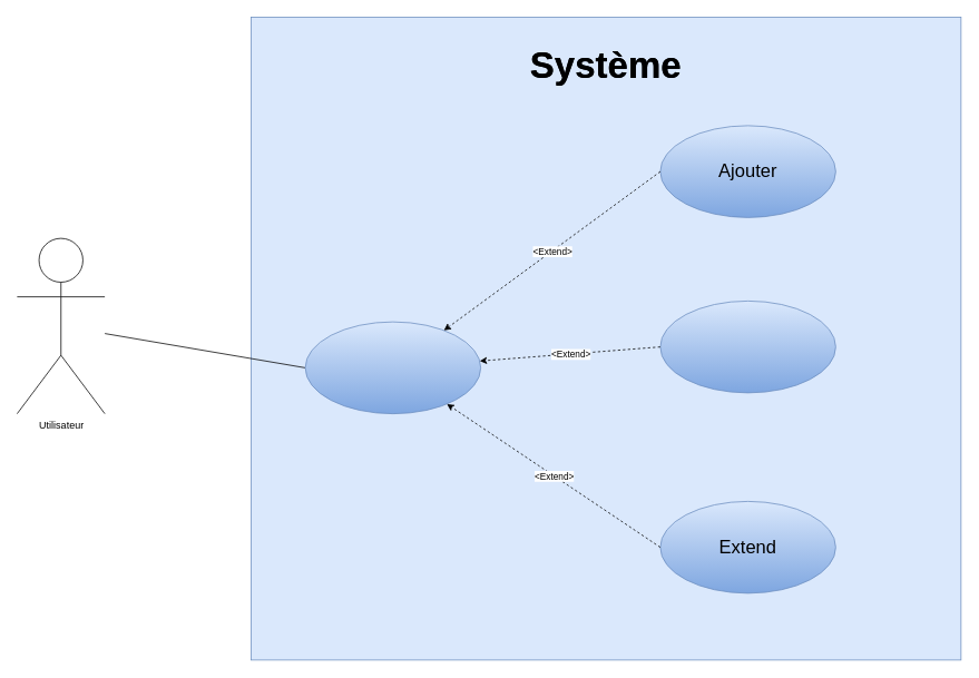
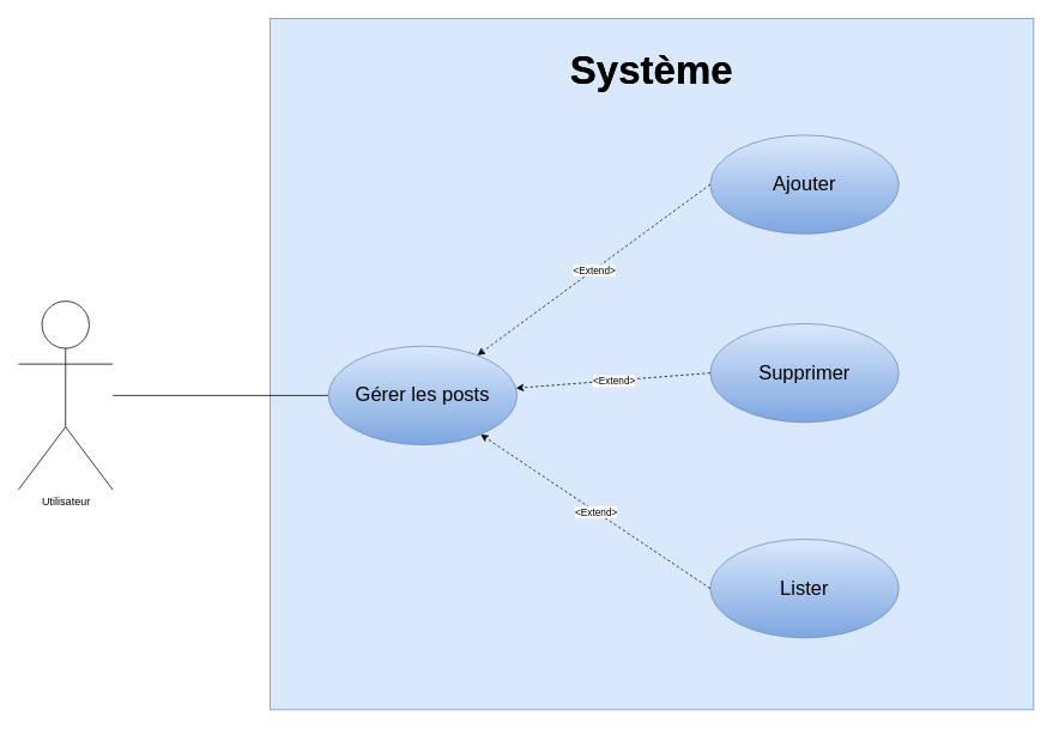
  <mxCell id="0" />
  <mxCell id="1" parent="0" />
  <mxCell id="2" value="" style="whiteSpace=wrap;html=1;fillColor=#dae8fc;strokeColor=#6c8ebf;" vertex="1" parent="1"><mxGeometry x="300" y="20" width="850" height="770" as="geometry" /></mxCell>
  <mxCell id="3" value="&lt;font size=&quot;1&quot; style=&quot;&quot;&gt;&lt;b style=&quot;font-size: 44px;&quot;&gt;Système&lt;/b&gt;&lt;/font&gt;" style="text;html=1;strokeColor=none;fillColor=none;align=center;verticalAlign=middle;whiteSpace=wrap;rounded=0;" vertex="1" parent="1"><mxGeometry x="595" y="48" width="260" height="60" as="geometry" /></mxCell>
  <mxCell id="4" style="edgeStyle=none;rounded=0;orthogonalLoop=1;jettySize=auto;html=1;entryX=0;entryY=0.5;entryDx=0;entryDy=0;endArrow=none;endFill=0;" edge="1" parent="1" source="5" target="7"><mxGeometry relative="1" as="geometry" /></mxCell>
- <mxCell id="5" value="Utilisateur" style="shape=umlActor;verticalLabelPosition=bottom;verticalAlign=top;html=1;outlineConnect=0;" vertex="1" parent="1"><mxGeometry x="20" y="285" width="105" height="210" as="geometry" /></mxCell>
+ <mxCell id="5" value="Utilisateur" style="shape=umlActor;verticalLabelPosition=bottom;verticalAlign=top;html=1;outlineConnect=0;" vertex="1" parent="1"><mxGeometry x="20" y="335" width="105" height="210" as="geometry" /></mxCell>
  <mxCell id="6" value="&lt;font size=&quot;1&quot; style=&quot;&quot;&gt;&lt;b style=&quot;font-size: 44px;&quot;&gt;Système&lt;/b&gt;&lt;/font&gt;" style="text;html=1;strokeColor=none;fillColor=none;align=center;verticalAlign=middle;whiteSpace=wrap;rounded=0;" vertex="1" parent="1"><mxGeometry x="595" y="48" width="260" height="60" as="geometry" /></mxCell>
  <mxCell id="7" value="" style="ellipse;whiteSpace=wrap;html=1;fillColor=#dae8fc;gradientColor=#7ea6e0;strokeColor=#6c8ebf;" vertex="1" parent="1"><mxGeometry x="365" y="385" width="210" height="110" as="geometry" /></mxCell>
+ <mxCell id="8" value="&lt;font style=&quot;font-size: 22px;&quot;&gt;Gérer les posts&lt;/font&gt;" style="text;html=1;strokeColor=none;fillColor=none;align=center;verticalAlign=middle;whiteSpace=wrap;rounded=0;" vertex="1" parent="1"><mxGeometry x="385" y="425" width="170" height="30" as="geometry" /></mxCell>
  <mxCell id="9" value="" style="ellipse;whiteSpace=wrap;html=1;fillColor=#dae8fc;gradientColor=#7ea6e0;strokeColor=#6c8ebf;" vertex="1" parent="1"><mxGeometry x="790" y="150" width="210" height="110" as="geometry" /></mxCell>
  <mxCell id="10" value="&lt;font style=&quot;font-size: 22px;&quot;&gt;Ajouter&lt;/font&gt;&lt;span style=&quot;color: rgba(0, 0, 0, 0); font-family: monospace; font-size: 0px; text-align: start;&quot;&gt;%3CmxGraphModel%3E%3Croot%3E%3CmxCell%20id%3D%220%22%2F%3E%3CmxCell%20id%3D%221%22%20parent%3D%220%22%2F%3E%3CmxCell%20id%3D%222%22%20value%3D%22%22%20style%3D%22ellipse%3BwhiteSpace%3Dwrap%3Bhtml%3D1%3BfillColor%3D%23dae8fc%3BgradientColor%3D%237ea6e0%3BstrokeColor%3D%236c8ebf%3B%22%20vertex%3D%221%22%20parent%3D%221%22%3E%3CmxGeometry%20x%3D%22585%22%20y%3D%22-335%22%20width%3D%22210%22%20height%3D%22110%22%20as%3D%22geometry%22%2F%3E%3C%2FmxCell%3E%3CmxCell%20id%3D%223%22%20value%3D%22%26lt%3Bfont%20style%3D%26quot%3Bfont-size%3A%2022px%3B%26quot%3B%26gt%3BG%C3%A9rer%20les%20posts%26lt%3B%2Ffont%26gt%3B%22%20style%3D%22text%3Bhtml%3D1%3BstrokeColor%3Dnone%3BfillColor%3Dnone%3Balign%3Dcenter%3BverticalAlign%3Dmiddle%3BwhiteSpace%3Dwrap%3Brounded%3D0%3B%22%20vertex%3D%221%22%20parent%3D%221%22%3E%3CmxGeometry%20x%3D%22605%22%20y%3D%22-295%22%20width%3D%22170%22%20height%3D%2230%22%20as%3D%22geometry%22%2F%3E%3C%2FmxCell%3E%3C%2Froot%3E%3C%2FmxGraphModel%3E&lt;/span&gt;" style="text;html=1;strokeColor=none;fillColor=none;align=center;verticalAlign=middle;whiteSpace=wrap;rounded=0;" vertex="1" parent="1"><mxGeometry x="810" y="190" width="170" height="30" as="geometry" /></mxCell>
  <mxCell id="11" value="" style="ellipse;whiteSpace=wrap;html=1;fillColor=#dae8fc;gradientColor=#7ea6e0;strokeColor=#6c8ebf;" vertex="1" parent="1"><mxGeometry x="790" y="360" width="210" height="110" as="geometry" /></mxCell>
+ <mxCell id="12" value="&lt;font style=&quot;font-size: 22px;&quot;&gt;Supprimer&lt;/font&gt;" style="text;html=1;strokeColor=none;fillColor=none;align=center;verticalAlign=middle;whiteSpace=wrap;rounded=0;" vertex="1" parent="1"><mxGeometry x="810" y="400" width="170" height="30" as="geometry" /></mxCell>
  <mxCell id="13" value="" style="ellipse;whiteSpace=wrap;html=1;fillColor=#dae8fc;gradientColor=#7ea6e0;strokeColor=#6c8ebf;" vertex="1" parent="1"><mxGeometry x="790" y="600" width="210" height="110" as="geometry" /></mxCell>
- <mxCell id="14" value="&lt;font style=&quot;font-size: 22px;&quot;&gt;Extend&lt;/font&gt;" style="text;html=1;strokeColor=none;fillColor=none;align=center;verticalAlign=middle;whiteSpace=wrap;rounded=0;" vertex="1" parent="1"><mxGeometry x="810" y="640" width="170" height="30" as="geometry" /></mxCell>
+ <mxCell id="14" value="&lt;font style=&quot;font-size: 22px;&quot;&gt;Lister&lt;/font&gt;" style="text;html=1;strokeColor=none;fillColor=none;align=center;verticalAlign=middle;whiteSpace=wrap;rounded=0;" vertex="1" parent="1"><mxGeometry x="810" y="640" width="170" height="30" as="geometry" /></mxCell>
  <mxCell id="15" value="" style="endArrow=classic;html=1;rounded=0;dashed=1;exitX=0;exitY=0.5;exitDx=0;exitDy=0;" edge="1" parent="1" source="9" target="7"><mxGeometry relative="1" as="geometry"><mxPoint x="760" y="250" as="sourcePoint" /><mxPoint x="860" y="250" as="targetPoint" /></mxGeometry></mxCell>
  <mxCell id="16" value="&amp;lt;Extend&amp;gt;" style="edgeLabel;resizable=0;html=1;align=center;verticalAlign=middle;" connectable="0" vertex="1" parent="15"><mxGeometry relative="1" as="geometry" /></mxCell>
  <mxCell id="17" value="" style="endArrow=classic;html=1;rounded=0;dashed=1;exitX=0;exitY=0.5;exitDx=0;exitDy=0;" edge="1" parent="1" source="11" target="7"><mxGeometry relative="1" as="geometry"><mxPoint x="800" y="215" as="sourcePoint" /><mxPoint x="554.191" y="411.08" as="targetPoint" /></mxGeometry></mxCell>
  <mxCell id="18" value="&amp;lt;Extend&amp;gt;" style="edgeLabel;resizable=0;html=1;align=center;verticalAlign=middle;" connectable="0" vertex="1" parent="17"><mxGeometry relative="1" as="geometry" /></mxCell>
  <mxCell id="19" value="" style="endArrow=classic;html=1;rounded=0;dashed=1;exitX=0;exitY=0.5;exitDx=0;exitDy=0;" edge="1" parent="1" source="13" target="7"><mxGeometry relative="1" as="geometry"><mxPoint x="810" y="225" as="sourcePoint" /><mxPoint x="564.191" y="421.08" as="targetPoint" /></mxGeometry></mxCell>
  <mxCell id="20" value="&amp;lt;Extend&amp;gt;" style="edgeLabel;resizable=0;html=1;align=center;verticalAlign=middle;" connectable="0" vertex="1" parent="19"><mxGeometry relative="1" as="geometry" /></mxCell>
